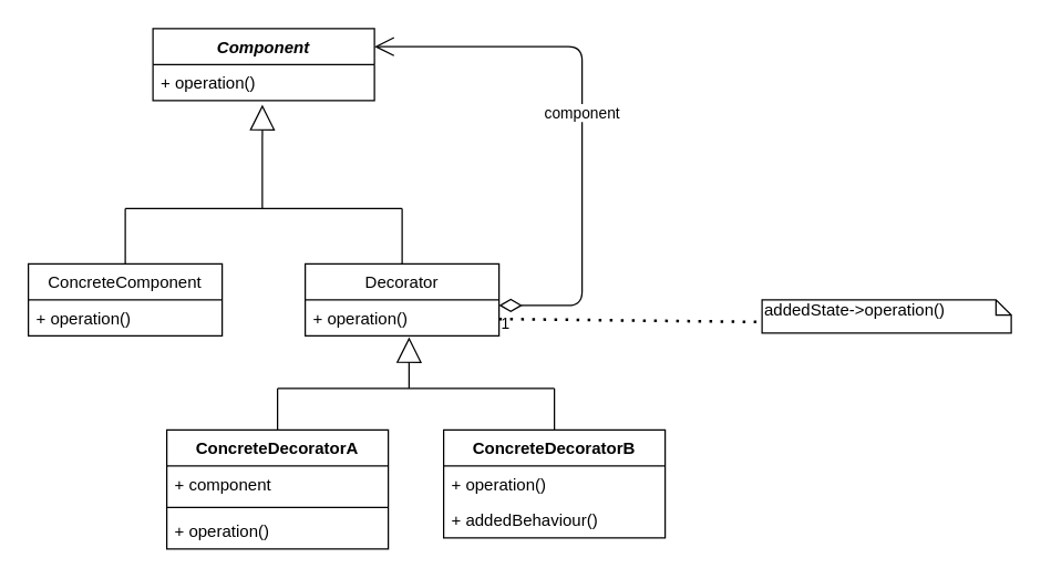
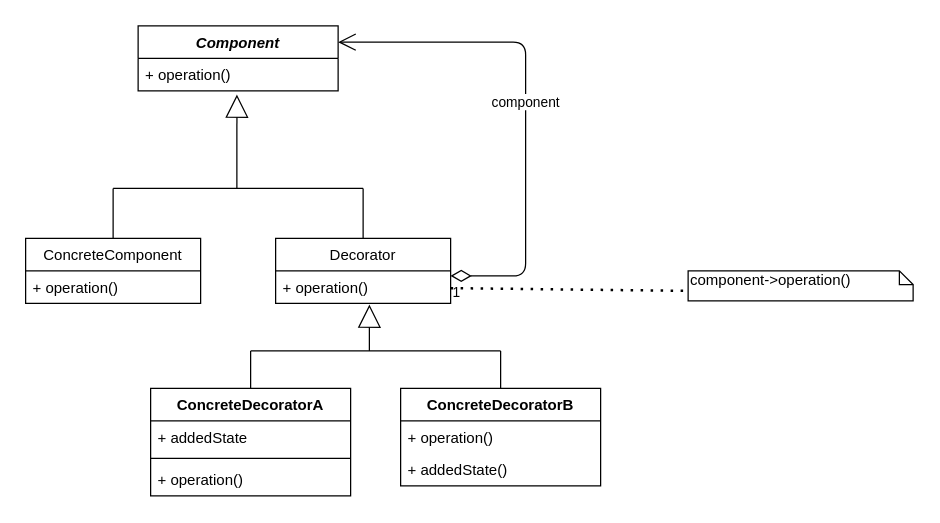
  <mxCell id="0" />
  <mxCell id="1" parent="0" />
  <mxCell id="2" value="" style="endArrow=block;endSize=16;endFill=0;html=1;entryX=0.494;entryY=1.115;entryDx=0;entryDy=0;entryPerimeter=0;" edge="1" parent="1" target="15"><mxGeometry width="160" relative="1" as="geometry"><mxPoint x="189" y="150" as="sourcePoint" /><mxPoint x="310" y="140" as="targetPoint" /></mxGeometry></mxCell>
  <mxCell id="3" value="" style="endArrow=none;html=1;" edge="1" parent="1"><mxGeometry width="50" height="50" relative="1" as="geometry"><mxPoint x="90" y="150" as="sourcePoint" /><mxPoint x="290" y="150" as="targetPoint" /></mxGeometry></mxCell>
  <mxCell id="4" value="" style="endArrow=none;html=1;" edge="1" parent="1"><mxGeometry width="50" height="50" relative="1" as="geometry"><mxPoint x="90" y="190" as="sourcePoint" /><mxPoint x="90" y="150" as="targetPoint" /></mxGeometry></mxCell>
  <mxCell id="5" value="" style="endArrow=none;html=1;" edge="1" parent="1"><mxGeometry width="50" height="50" relative="1" as="geometry"><mxPoint x="290" y="190" as="sourcePoint" /><mxPoint x="290" y="150" as="targetPoint" /></mxGeometry></mxCell>
  <mxCell id="6" value="component" style="endArrow=open;html=1;endSize=12;startArrow=diamondThin;startSize=14;startFill=0;edgeStyle=orthogonalEdgeStyle;entryX=1;entryY=0.25;entryDx=0;entryDy=0;" edge="1" parent="1" target="14"><mxGeometry relative="1" as="geometry"><mxPoint x="360" y="220" as="sourcePoint" /><mxPoint x="430" y="30" as="targetPoint" /><Array as="points"><mxPoint x="420" y="220" /><mxPoint x="420" y="33" /></Array></mxGeometry></mxCell>
  <mxCell id="7" value="1" style="edgeLabel;resizable=0;html=1;align=left;verticalAlign=top;" connectable="0" vertex="1" parent="6"><mxGeometry x="-1" relative="1" as="geometry" /></mxCell>
  <mxCell id="8" value="" style="endArrow=block;endSize=16;endFill=0;html=1;entryX=0.536;entryY=1.038;entryDx=0;entryDy=0;entryPerimeter=0;" edge="1" parent="1" target="19"><mxGeometry width="160" relative="1" as="geometry"><mxPoint x="295" y="280" as="sourcePoint" /><mxPoint x="300" y="280" as="targetPoint" /></mxGeometry></mxCell>
  <mxCell id="9" value="" style="endArrow=none;html=1;" edge="1" parent="1"><mxGeometry width="50" height="50" relative="1" as="geometry"><mxPoint x="200" y="280" as="sourcePoint" /><mxPoint x="400" y="280" as="targetPoint" /></mxGeometry></mxCell>
  <mxCell id="10" value="" style="endArrow=none;html=1;exitX=0.5;exitY=0;exitDx=0;exitDy=0;" edge="1" parent="1" source="20"><mxGeometry width="50" height="50" relative="1" as="geometry"><mxPoint x="150" y="330" as="sourcePoint" /><mxPoint x="200" y="280" as="targetPoint" /></mxGeometry></mxCell>
  <mxCell id="11" value="" style="endArrow=none;html=1;exitX=0.5;exitY=0;exitDx=0;exitDy=0;" edge="1" parent="1" source="24"><mxGeometry width="50" height="50" relative="1" as="geometry"><mxPoint x="550" y="320" as="sourcePoint" /><mxPoint x="400" y="280" as="targetPoint" /></mxGeometry></mxCell>
  <mxCell id="12" value="" style="endArrow=none;dashed=1;html=1;dashPattern=1 3;strokeWidth=2;" edge="1" parent="1" source="19"><mxGeometry width="50" height="50" relative="1" as="geometry"><mxPoint x="490" y="290" as="sourcePoint" /><mxPoint x="550" y="232" as="targetPoint" /></mxGeometry></mxCell>
- <mxCell id="13" value="addedState-&amp;gt;operation()" style="shape=note;whiteSpace=wrap;html=1;size=11;verticalAlign=top;align=left;spacingTop=-6;" vertex="1" parent="1"><mxGeometry x="550" y="216" width="180" height="24" as="geometry" /></mxCell>
+ <mxCell id="13" value="component-&amp;gt;operation()" style="shape=note;whiteSpace=wrap;html=1;size=11;verticalAlign=top;align=left;spacingTop=-6;" vertex="1" parent="1"><mxGeometry x="550" y="216" width="180" height="24" as="geometry" /></mxCell>
  <mxCell id="14" value="Component" style="swimlane;fontStyle=3;align=center;verticalAlign=top;childLayout=stackLayout;horizontal=1;startSize=26;horizontalStack=0;resizeParent=1;resizeParentMax=0;resizeLast=0;collapsible=1;marginBottom=0;" vertex="1" parent="1"><mxGeometry x="110" y="20" width="160" height="52" as="geometry" /></mxCell>
  <mxCell id="15" value="+ operation()" style="text;strokeColor=none;fillColor=none;align=left;verticalAlign=top;spacingLeft=4;spacingRight=4;overflow=hidden;rotatable=0;points=[[0,0.5],[1,0.5]];portConstraint=eastwest;" vertex="1" parent="14"><mxGeometry y="26" width="160" height="26" as="geometry" /></mxCell>
  <mxCell id="16" value="ConcreteComponent" style="swimlane;fontStyle=0;childLayout=stackLayout;horizontal=1;startSize=26;fillColor=none;horizontalStack=0;resizeParent=1;resizeParentMax=0;resizeLast=0;collapsible=1;marginBottom=0;" vertex="1" parent="1"><mxGeometry x="20" y="190" width="140" height="52" as="geometry" /></mxCell>
  <mxCell id="17" value="+ operation()" style="text;strokeColor=none;fillColor=none;align=left;verticalAlign=top;spacingLeft=4;spacingRight=4;overflow=hidden;rotatable=0;points=[[0,0.5],[1,0.5]];portConstraint=eastwest;" vertex="1" parent="16"><mxGeometry y="26" width="140" height="26" as="geometry" /></mxCell>
  <mxCell id="18" value="Decorator" style="swimlane;fontStyle=0;childLayout=stackLayout;horizontal=1;startSize=26;fillColor=none;horizontalStack=0;resizeParent=1;resizeParentMax=0;resizeLast=0;collapsible=1;marginBottom=0;" vertex="1" parent="1"><mxGeometry x="220" y="190" width="140" height="52" as="geometry" /></mxCell>
  <mxCell id="19" value="+ operation()" style="text;strokeColor=none;fillColor=none;align=left;verticalAlign=top;spacingLeft=4;spacingRight=4;overflow=hidden;rotatable=0;points=[[0,0.5],[1,0.5]];portConstraint=eastwest;" vertex="1" parent="18"><mxGeometry y="26" width="140" height="26" as="geometry" /></mxCell>
  <mxCell id="20" value="ConcreteDecoratorA" style="swimlane;fontStyle=1;align=center;verticalAlign=top;childLayout=stackLayout;horizontal=1;startSize=26;horizontalStack=0;resizeParent=1;resizeParentMax=0;resizeLast=0;collapsible=1;marginBottom=0;" vertex="1" parent="1"><mxGeometry x="120" y="310" width="160" height="86" as="geometry" /></mxCell>
- <mxCell id="21" value="+ component" style="text;strokeColor=none;fillColor=none;align=left;verticalAlign=top;spacingLeft=4;spacingRight=4;overflow=hidden;rotatable=0;points=[[0,0.5],[1,0.5]];portConstraint=eastwest;" vertex="1" parent="20"><mxGeometry y="26" width="160" height="26" as="geometry" /></mxCell>
+ <mxCell id="21" value="+ addedState" style="text;strokeColor=none;fillColor=none;align=left;verticalAlign=top;spacingLeft=4;spacingRight=4;overflow=hidden;rotatable=0;points=[[0,0.5],[1,0.5]];portConstraint=eastwest;" vertex="1" parent="20"><mxGeometry y="26" width="160" height="26" as="geometry" /></mxCell>
  <mxCell id="22" value="" style="line;strokeWidth=1;fillColor=none;align=left;verticalAlign=middle;spacingTop=-1;spacingLeft=3;spacingRight=3;rotatable=0;labelPosition=right;points=[];portConstraint=eastwest;" vertex="1" parent="20"><mxGeometry y="52" width="160" height="8" as="geometry" /></mxCell>
  <mxCell id="23" value="+ operation()" style="text;strokeColor=none;fillColor=none;align=left;verticalAlign=top;spacingLeft=4;spacingRight=4;overflow=hidden;rotatable=0;points=[[0,0.5],[1,0.5]];portConstraint=eastwest;" vertex="1" parent="20"><mxGeometry y="60" width="160" height="26" as="geometry" /></mxCell>
  <mxCell id="24" value="ConcreteDecoratorB" style="swimlane;fontStyle=1;align=center;verticalAlign=top;childLayout=stackLayout;horizontal=1;startSize=26;horizontalStack=0;resizeParent=1;resizeParentMax=0;resizeLast=0;collapsible=1;marginBottom=0;" vertex="1" parent="1"><mxGeometry x="320" y="310" width="160" height="78" as="geometry" /></mxCell>
  <mxCell id="25" value="+ operation()" style="text;strokeColor=none;fillColor=none;align=left;verticalAlign=top;spacingLeft=4;spacingRight=4;overflow=hidden;rotatable=0;points=[[0,0.5],[1,0.5]];portConstraint=eastwest;" vertex="1" parent="24"><mxGeometry y="26" width="160" height="26" as="geometry" /></mxCell>
- <mxCell id="26" value="+ addedBehaviour()" style="text;strokeColor=none;fillColor=none;align=left;verticalAlign=top;spacingLeft=4;spacingRight=4;overflow=hidden;rotatable=0;points=[[0,0.5],[1,0.5]];portConstraint=eastwest;" vertex="1" parent="24"><mxGeometry y="52" width="160" height="26" as="geometry" /></mxCell>
+ <mxCell id="26" value="+ addedState()" style="text;strokeColor=none;fillColor=none;align=left;verticalAlign=top;spacingLeft=4;spacingRight=4;overflow=hidden;rotatable=0;points=[[0,0.5],[1,0.5]];portConstraint=eastwest;" vertex="1" parent="24"><mxGeometry y="52" width="160" height="26" as="geometry" /></mxCell>
